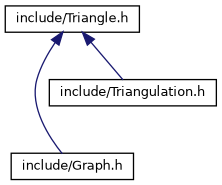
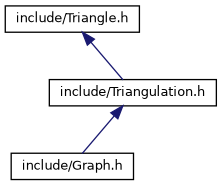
  digraph {
    node [color=black fillcolor=white fontname=Helvetica fontsize=10 shape=record style=filled]
    edge [color=midnightblue dir=back fontname=Helvetica fontsize=10 labelfontname=Helvetica labelfontsize=10 style=solid]
    n1 [height=0.2 label="include/Triangle.h" width=0.4]
    n2 [height=0.2 label="include/Graph.h" width=0.4]
    n3 [height=0.2 label="include/Triangulation.h" width=0.4]
-   n1 -> n2
+   n3 -> n2
    n1 -> n3
  }
